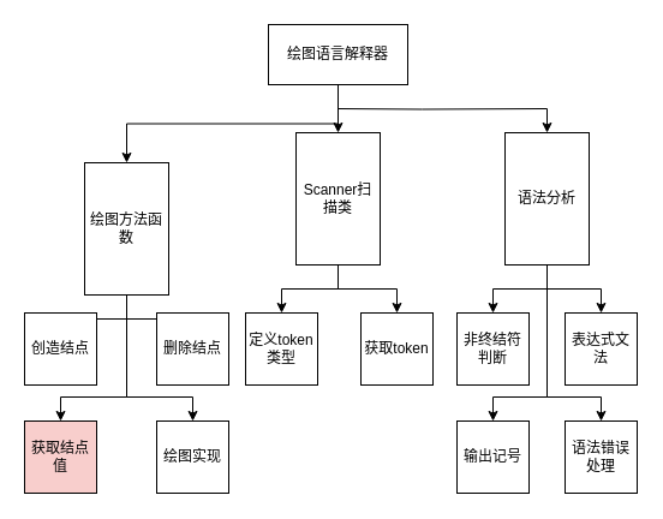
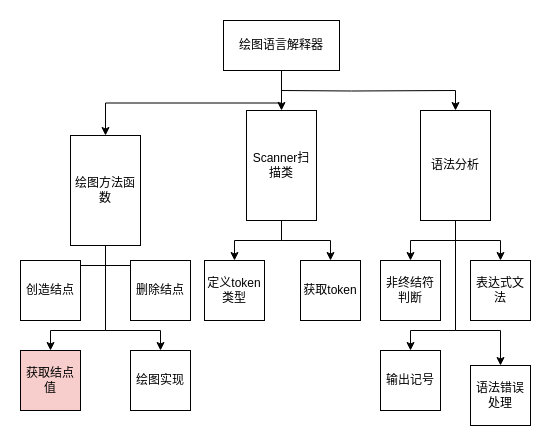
  <mxCell id="0" />
  <mxCell id="1" parent="0" />
  <mxCell id="2" style="edgeStyle=orthogonalEdgeStyle;rounded=0;orthogonalLoop=1;jettySize=auto;html=1;entryX=0.5;entryY=0;entryDx=0;entryDy=0;exitX=0.5;exitY=1;exitDx=0;exitDy=0;" edge="1" parent="1" source="5" target="10"><mxGeometry relative="1" as="geometry" /></mxCell>
  <mxCell id="3" style="edgeStyle=orthogonalEdgeStyle;rounded=0;orthogonalLoop=1;jettySize=auto;html=1;entryX=0.5;entryY=0;entryDx=0;entryDy=0;" edge="1" parent="1" source="5" target="13"><mxGeometry relative="1" as="geometry" /></mxCell>
  <mxCell id="4" style="edgeStyle=orthogonalEdgeStyle;rounded=0;orthogonalLoop=1;jettySize=auto;html=1;entryX=0.5;entryY=0;entryDx=0;entryDy=0;" edge="1" parent="1" target="18"><mxGeometry relative="1" as="geometry"><mxPoint x="281" y="90" as="sourcePoint" /></mxGeometry></mxCell>
  <mxCell id="5" value="绘图语言解释器" style="rounded=0;whiteSpace=wrap;html=1;" vertex="1" parent="1"><mxGeometry x="223" y="20" width="116" height="50" as="geometry" /></mxCell>
  <mxCell id="6" style="edgeStyle=orthogonalEdgeStyle;rounded=0;orthogonalLoop=1;jettySize=auto;html=1;entryX=0.5;entryY=0;entryDx=0;entryDy=0;" edge="1" parent="1" source="10" target="19"><mxGeometry relative="1" as="geometry" /></mxCell>
  <mxCell id="7" style="edgeStyle=orthogonalEdgeStyle;rounded=0;orthogonalLoop=1;jettySize=auto;html=1;" edge="1" parent="1" source="10" target="20"><mxGeometry relative="1" as="geometry" /></mxCell>
  <mxCell id="8" style="edgeStyle=orthogonalEdgeStyle;rounded=0;orthogonalLoop=1;jettySize=auto;html=1;entryX=0.5;entryY=0;entryDx=0;entryDy=0;" edge="1" parent="1" source="10" target="22"><mxGeometry relative="1" as="geometry"><Array as="points"><mxPoint x="105" y="330" /><mxPoint x="50" y="330" /></Array></mxGeometry></mxCell>
  <mxCell id="9" style="edgeStyle=orthogonalEdgeStyle;rounded=0;orthogonalLoop=1;jettySize=auto;html=1;" edge="1" parent="1" source="10" target="21"><mxGeometry relative="1" as="geometry"><Array as="points"><mxPoint x="105" y="330" /><mxPoint x="160" y="330" /></Array></mxGeometry></mxCell>
  <mxCell id="10" value="绘图方法函数" style="rounded=0;whiteSpace=wrap;html=1;" vertex="1" parent="1"><mxGeometry x="70" y="135" width="70" height="110" as="geometry" /></mxCell>
  <mxCell id="11" style="edgeStyle=orthogonalEdgeStyle;rounded=0;orthogonalLoop=1;jettySize=auto;html=1;entryX=0.5;entryY=0;entryDx=0;entryDy=0;" edge="1" parent="1" source="13" target="23"><mxGeometry relative="1" as="geometry" /></mxCell>
  <mxCell id="12" style="edgeStyle=orthogonalEdgeStyle;rounded=0;orthogonalLoop=1;jettySize=auto;html=1;" edge="1" parent="1" source="13" target="24"><mxGeometry relative="1" as="geometry" /></mxCell>
  <mxCell id="13" value="Scanner扫描类" style="rounded=0;whiteSpace=wrap;html=1;" vertex="1" parent="1"><mxGeometry x="246" y="110" width="70" height="110" as="geometry" /></mxCell>
  <mxCell id="14" style="edgeStyle=orthogonalEdgeStyle;rounded=0;orthogonalLoop=1;jettySize=auto;html=1;" edge="1" parent="1" source="18" target="25"><mxGeometry relative="1" as="geometry" /></mxCell>
  <mxCell id="15" style="edgeStyle=orthogonalEdgeStyle;rounded=0;orthogonalLoop=1;jettySize=auto;html=1;entryX=0.5;entryY=0;entryDx=0;entryDy=0;" edge="1" parent="1" source="18" target="26"><mxGeometry relative="1" as="geometry" /></mxCell>
  <mxCell id="16" style="edgeStyle=orthogonalEdgeStyle;rounded=0;orthogonalLoop=1;jettySize=auto;html=1;" edge="1" parent="1" source="18" target="27"><mxGeometry relative="1" as="geometry"><Array as="points"><mxPoint x="455" y="330" /><mxPoint x="410" y="330" /></Array></mxGeometry></mxCell>
  <mxCell id="17" style="edgeStyle=orthogonalEdgeStyle;rounded=0;orthogonalLoop=1;jettySize=auto;html=1;entryX=0.5;entryY=0;entryDx=0;entryDy=0;" edge="1" parent="1" source="18" target="28"><mxGeometry relative="1" as="geometry"><Array as="points"><mxPoint x="455" y="330" /><mxPoint x="500" y="330" /></Array></mxGeometry></mxCell>
  <mxCell id="18" value="语法分析" style="rounded=0;whiteSpace=wrap;html=1;" vertex="1" parent="1"><mxGeometry x="420" y="110" width="70" height="110" as="geometry" /></mxCell>
  <mxCell id="19" value="创造结点" style="whiteSpace=wrap;html=1;aspect=fixed;" vertex="1" parent="1"><mxGeometry x="20" y="260" width="60" height="60" as="geometry" /></mxCell>
  <mxCell id="20" value="删除结点" style="whiteSpace=wrap;html=1;aspect=fixed;" vertex="1" parent="1"><mxGeometry x="130" y="260" width="60" height="60" as="geometry" /></mxCell>
  <mxCell id="21" value="绘图实现" style="whiteSpace=wrap;html=1;aspect=fixed;" vertex="1" parent="1"><mxGeometry x="130" y="350" width="60" height="60" as="geometry" /></mxCell>
  <mxCell id="22" value="获取结点值" style="whiteSpace=wrap;html=1;aspect=fixed;fillColor=#f8cecc;" vertex="1" parent="1"><mxGeometry x="20" y="350" width="60" height="60" as="geometry" /></mxCell>
  <mxCell id="23" value="定义token类型" style="whiteSpace=wrap;html=1;aspect=fixed;" vertex="1" parent="1"><mxGeometry x="204" y="260" width="60" height="60" as="geometry" /></mxCell>
  <mxCell id="24" value="获取token" style="whiteSpace=wrap;html=1;aspect=fixed;" vertex="1" parent="1"><mxGeometry x="300" y="260" width="60" height="60" as="geometry" /></mxCell>
  <mxCell id="25" value="非终结符判断" style="whiteSpace=wrap;html=1;aspect=fixed;" vertex="1" parent="1"><mxGeometry x="380" y="260" width="60" height="60" as="geometry" /></mxCell>
  <mxCell id="26" value="表达式文法" style="whiteSpace=wrap;html=1;aspect=fixed;" vertex="1" parent="1"><mxGeometry x="470" y="260" width="60" height="60" as="geometry" /></mxCell>
  <mxCell id="27" value="输出记号" style="whiteSpace=wrap;html=1;aspect=fixed;" vertex="1" parent="1"><mxGeometry x="380" y="350" width="60" height="60" as="geometry" /></mxCell>
- <mxCell id="28" value="语法错误处理" style="whiteSpace=wrap;html=1;aspect=fixed;" vertex="1" parent="1"><mxGeometry x="470" y="350" width="60" height="60" as="geometry" /></mxCell>
+ <mxCell id="28" value="语法错误处理" style="whiteSpace=wrap;html=1;aspect=fixed;" vertex="1" parent="1"><mxGeometry x="470" y="365" width="60" height="60" as="geometry" /></mxCell>
